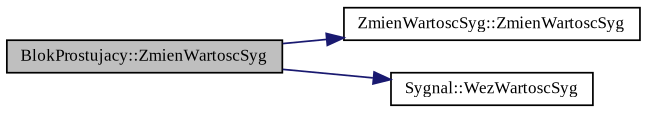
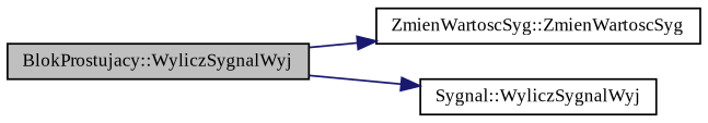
  digraph {
    fontname="Liberation Serif"
    rankdir=LR
    node [color=black fillcolor=white fontname="Liberation Serif" fontsize=10 shape=record style=filled]
    edge [color=midnightblue fontname="Liberation Serif" fontsize=10 labelfontname=Helvetica labelfontsize=10 style=solid]
-   n1 [fillcolor=grey75 fontcolor=black height=0.2 label="BlokProstujacy::ZmienWartoscSyg" width=0.4]
+   n1 [fillcolor=grey75 fontcolor=black height=0.2 label="BlokProstujacy::WyliczSygnalWyj" width=0.4]
    n2 [height=0.2 label="ZmienWartoscSyg::ZmienWartoscSyg" width=0.4]
-   n3 [height=0.2 label="Sygnal::WezWartoscSyg" width=0.4]
+   n3 [height=0.2 label="Sygnal::WyliczSygnalWyj" width=0.4]
    n1 -> n2
    n1 -> n3
  }
